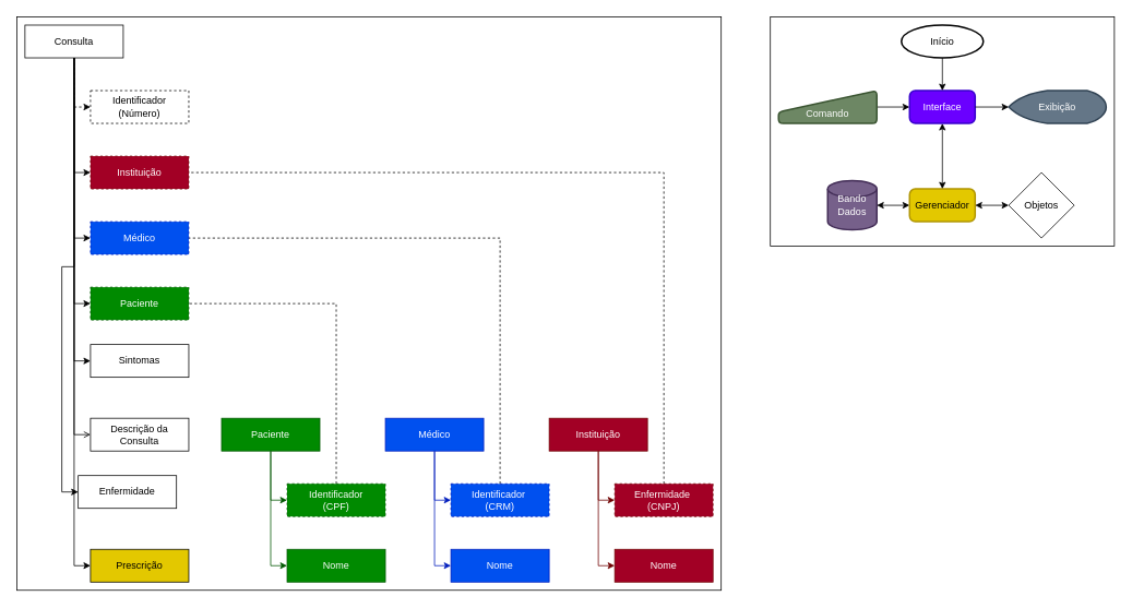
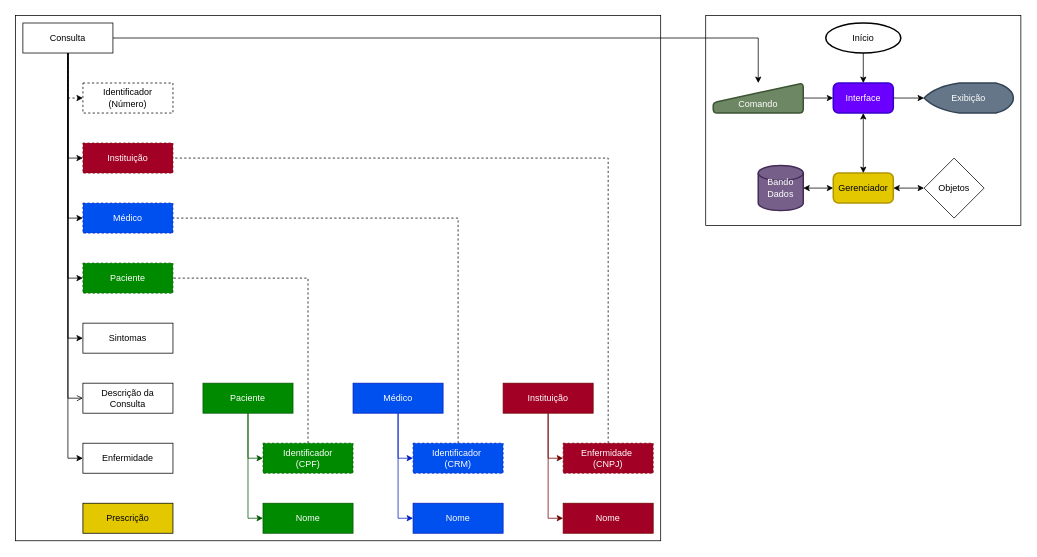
  <mxCell id="0" />
  <mxCell id="1" parent="0" />
  <mxCell id="2" value="" style="group" vertex="1" connectable="0" parent="1"><mxGeometry x="940" y="20" width="420" height="280" as="geometry" /></mxCell>
  <mxCell id="3" value="" style="rounded=0;whiteSpace=wrap;html=1;fillColor=none;" vertex="1" parent="2"><mxGeometry width="420" height="280" as="geometry" /></mxCell>
  <mxCell id="4" value="Objetos" style="rhombus;whiteSpace=wrap;html=1;" vertex="1" parent="2"><mxGeometry x="291" y="190" width="80" height="80" as="geometry" /></mxCell>
  <mxCell id="5" style="edgeStyle=orthogonalEdgeStyle;rounded=0;orthogonalLoop=1;jettySize=auto;html=1;entryX=0;entryY=0.5;entryDx=0;entryDy=0;startArrow=classic;startFill=1;" edge="1" parent="2" source="6" target="8"><mxGeometry relative="1" as="geometry" /></mxCell>
  <mxCell id="6" value="Bando&lt;div&gt;Dados&lt;/div&gt;" style="strokeWidth=2;html=1;shape=mxgraph.flowchart.database;whiteSpace=wrap;fillColor=#76608a;fontColor=#ffffff;strokeColor=#432D57;" vertex="1" parent="2"><mxGeometry x="70" y="200" width="60" height="60" as="geometry" /></mxCell>
  <mxCell id="7" style="edgeStyle=orthogonalEdgeStyle;rounded=0;orthogonalLoop=1;jettySize=auto;html=1;entryX=0;entryY=0.5;entryDx=0;entryDy=0;endArrow=classic;endFill=1;startArrow=classic;startFill=1;" edge="1" parent="2" source="8" target="4"><mxGeometry relative="1" as="geometry" /></mxCell>
  <mxCell id="8" value="Gerenciador" style="rounded=1;whiteSpace=wrap;html=1;absoluteArcSize=1;arcSize=14;strokeWidth=2;fillColor=#e3c800;fontColor=#000000;strokeColor=#B09500;" vertex="1" parent="2"><mxGeometry x="170" y="210" width="80" height="40" as="geometry" /></mxCell>
  <mxCell id="9" style="edgeStyle=orthogonalEdgeStyle;rounded=0;orthogonalLoop=1;jettySize=auto;html=1;entryX=0;entryY=0.5;entryDx=0;entryDy=0;" edge="1" parent="2" source="10" target="12"><mxGeometry relative="1" as="geometry" /></mxCell>
  <mxCell id="10" value="&lt;div&gt;&lt;br&gt;&lt;/div&gt;Comando" style="html=1;strokeWidth=2;shape=manualInput;whiteSpace=wrap;rounded=1;size=26;arcSize=11;fillColor=#6d8764;fontColor=#ffffff;strokeColor=#3A5431;" vertex="1" parent="2"><mxGeometry x="10" y="90" width="120" height="40" as="geometry" /></mxCell>
  <mxCell id="11" style="edgeStyle=orthogonalEdgeStyle;rounded=0;orthogonalLoop=1;jettySize=auto;html=1;entryX=0.5;entryY=0;entryDx=0;entryDy=0;startArrow=classic;startFill=1;" edge="1" parent="2" source="12" target="8"><mxGeometry relative="1" as="geometry" /></mxCell>
  <mxCell id="12" value="Interface" style="rounded=1;whiteSpace=wrap;html=1;absoluteArcSize=1;arcSize=14;strokeWidth=2;fillColor=#6a00ff;fontColor=#ffffff;strokeColor=#3700CC;" vertex="1" parent="2"><mxGeometry x="170" y="90" width="80" height="40" as="geometry" /></mxCell>
  <mxCell id="13" value="Exibição" style="strokeWidth=2;html=1;shape=mxgraph.flowchart.display;whiteSpace=wrap;fillColor=#647687;fontColor=#ffffff;strokeColor=#314354;" vertex="1" parent="2"><mxGeometry x="291" y="90" width="119" height="40" as="geometry" /></mxCell>
  <mxCell id="14" style="edgeStyle=orthogonalEdgeStyle;rounded=0;orthogonalLoop=1;jettySize=auto;html=1;entryX=0.5;entryY=0;entryDx=0;entryDy=0;" edge="1" parent="2" source="15" target="12"><mxGeometry relative="1" as="geometry" /></mxCell>
  <mxCell id="15" value="Início" style="strokeWidth=2;html=1;shape=mxgraph.flowchart.start_1;whiteSpace=wrap;" vertex="1" parent="2"><mxGeometry x="160" y="10" width="100" height="40" as="geometry" /></mxCell>
  <mxCell id="16" style="edgeStyle=orthogonalEdgeStyle;rounded=0;orthogonalLoop=1;jettySize=auto;html=1;entryX=0;entryY=0.5;entryDx=0;entryDy=0;entryPerimeter=0;" edge="1" parent="2" source="12" target="13"><mxGeometry relative="1" as="geometry" /></mxCell>
  <mxCell id="17" value="" style="group" vertex="1" connectable="0" parent="1"><mxGeometry x="20" y="20" width="860" height="700" as="geometry" /></mxCell>
  <mxCell id="18" value="" style="rounded=0;whiteSpace=wrap;html=1;fillColor=none;" vertex="1" parent="17"><mxGeometry width="860" height="700" as="geometry" /></mxCell>
  <mxCell id="19" style="edgeStyle=orthogonalEdgeStyle;rounded=0;orthogonalLoop=1;jettySize=auto;html=1;entryX=0;entryY=0.5;entryDx=0;entryDy=0;fillColor=#a20025;strokeColor=#6F0000;" parent="17" source="21" target="22" edge="1"><mxGeometry relative="1" as="geometry" /></mxCell>
  <mxCell id="20" style="edgeStyle=orthogonalEdgeStyle;rounded=0;orthogonalLoop=1;jettySize=auto;html=1;entryX=0;entryY=0.5;entryDx=0;entryDy=0;fillColor=#a20025;strokeColor=#6F0000;" parent="17" source="21" target="24" edge="1"><mxGeometry relative="1" as="geometry" /></mxCell>
  <mxCell id="21" value="Instituição" style="rounded=0;whiteSpace=wrap;html=1;fillColor=#a20025;fontColor=#ffffff;strokeColor=#6F0000;" parent="17" vertex="1"><mxGeometry x="650" y="490" width="120" height="40" as="geometry" /></mxCell>
  <mxCell id="22" value="Nome" style="rounded=0;whiteSpace=wrap;html=1;fillColor=#a20025;fontColor=#ffffff;strokeColor=#6F0000;" parent="17" vertex="1"><mxGeometry x="730" y="650" width="120" height="40" as="geometry" /></mxCell>
  <mxCell id="23" style="edgeStyle=orthogonalEdgeStyle;rounded=0;orthogonalLoop=1;jettySize=auto;html=1;entryX=1;entryY=0.5;entryDx=0;entryDy=0;exitX=0.5;exitY=0;exitDx=0;exitDy=0;dashed=1;endArrow=none;endFill=0;" edge="1" parent="17" source="24" target="53"><mxGeometry relative="1" as="geometry" /></mxCell>
  <mxCell id="24" value="Enfermidade&amp;nbsp;&lt;div&gt;(CNPJ)&lt;/div&gt;" style="rounded=0;whiteSpace=wrap;html=1;dashed=1;fillColor=#a20025;fontColor=#ffffff;strokeColor=#6F0000;" parent="17" vertex="1"><mxGeometry x="730" y="570" width="120" height="40" as="geometry" /></mxCell>
  <mxCell id="25" style="edgeStyle=orthogonalEdgeStyle;rounded=0;orthogonalLoop=1;jettySize=auto;html=1;entryX=0;entryY=0.5;entryDx=0;entryDy=0;fillColor=#0050ef;strokeColor=#001DBC;" parent="17" source="27" target="28" edge="1"><mxGeometry relative="1" as="geometry" /></mxCell>
  <mxCell id="26" style="edgeStyle=orthogonalEdgeStyle;rounded=0;orthogonalLoop=1;jettySize=auto;html=1;entryX=0;entryY=0.5;entryDx=0;entryDy=0;fillColor=#0050ef;strokeColor=#001DBC;" parent="17" source="27" target="36" edge="1"><mxGeometry relative="1" as="geometry" /></mxCell>
  <mxCell id="27" value="Médico" style="rounded=0;whiteSpace=wrap;html=1;fillColor=#0050ef;fontColor=#ffffff;strokeColor=#001DBC;" parent="17" vertex="1"><mxGeometry x="450" y="490" width="120" height="40" as="geometry" /></mxCell>
  <mxCell id="28" value="Nome" style="rounded=0;whiteSpace=wrap;html=1;fillColor=#0050ef;fontColor=#ffffff;strokeColor=#001DBC;" parent="17" vertex="1"><mxGeometry x="530" y="650" width="120" height="40" as="geometry" /></mxCell>
  <mxCell id="29" style="edgeStyle=orthogonalEdgeStyle;rounded=0;orthogonalLoop=1;jettySize=auto;html=1;entryX=0;entryY=0.5;entryDx=0;entryDy=0;fillColor=#008a00;strokeColor=#005700;" parent="17" source="31" target="32" edge="1"><mxGeometry relative="1" as="geometry" /></mxCell>
  <mxCell id="30" style="edgeStyle=orthogonalEdgeStyle;rounded=0;orthogonalLoop=1;jettySize=auto;html=1;entryX=0;entryY=0.5;entryDx=0;entryDy=0;fillColor=#008a00;strokeColor=#005700;" parent="17" source="31" target="34" edge="1"><mxGeometry relative="1" as="geometry" /></mxCell>
  <mxCell id="31" value="Paciente" style="rounded=0;whiteSpace=wrap;html=1;fillColor=#008a00;fontColor=#ffffff;strokeColor=#005700;" parent="17" vertex="1"><mxGeometry x="250" y="490" width="120" height="40" as="geometry" /></mxCell>
  <mxCell id="32" value="Nome" style="rounded=0;whiteSpace=wrap;html=1;fillColor=#008a00;fontColor=#ffffff;strokeColor=#005700;" parent="17" vertex="1"><mxGeometry x="330" y="650" width="120" height="40" as="geometry" /></mxCell>
  <mxCell id="33" style="edgeStyle=orthogonalEdgeStyle;rounded=0;orthogonalLoop=1;jettySize=auto;html=1;entryX=1;entryY=0.5;entryDx=0;entryDy=0;exitX=0.5;exitY=0;exitDx=0;exitDy=0;dashed=1;endArrow=none;endFill=0;" edge="1" parent="17" source="34" target="46"><mxGeometry relative="1" as="geometry" /></mxCell>
  <mxCell id="34" value="Identificador&lt;div&gt;(CPF)&lt;/div&gt;" style="rounded=0;whiteSpace=wrap;html=1;dashed=1;fillColor=#008a00;fontColor=#ffffff;strokeColor=#005700;" parent="17" vertex="1"><mxGeometry x="330" y="570" width="120" height="40" as="geometry" /></mxCell>
  <mxCell id="35" style="edgeStyle=orthogonalEdgeStyle;rounded=0;orthogonalLoop=1;jettySize=auto;html=1;entryX=1;entryY=0.5;entryDx=0;entryDy=0;exitX=0.5;exitY=0;exitDx=0;exitDy=0;dashed=1;endArrow=none;endFill=0;" edge="1" parent="17" source="36" target="47"><mxGeometry relative="1" as="geometry" /></mxCell>
  <mxCell id="36" value="Identificador&amp;nbsp;&lt;div&gt;(CRM)&lt;/div&gt;" style="rounded=0;whiteSpace=wrap;html=1;dashed=1;fillColor=#0050ef;fontColor=#ffffff;strokeColor=#001DBC;" parent="17" vertex="1"><mxGeometry x="530" y="570" width="120" height="40" as="geometry" /></mxCell>
  <mxCell id="37" style="edgeStyle=orthogonalEdgeStyle;rounded=0;orthogonalLoop=1;jettySize=auto;html=1;entryX=0;entryY=0.5;entryDx=0;entryDy=0;" parent="17" source="45" target="47" edge="1"><mxGeometry relative="1" as="geometry" /></mxCell>
  <mxCell id="38" style="edgeStyle=orthogonalEdgeStyle;rounded=0;orthogonalLoop=1;jettySize=auto;html=1;entryX=0;entryY=0.5;entryDx=0;entryDy=0;" parent="17" source="45" target="46" edge="1"><mxGeometry relative="1" as="geometry" /></mxCell>
  <mxCell id="39" style="edgeStyle=orthogonalEdgeStyle;rounded=0;orthogonalLoop=1;jettySize=auto;html=1;entryX=0;entryY=0.5;entryDx=0;entryDy=0;dashed=1;" parent="17" source="45" target="52" edge="1"><mxGeometry relative="1" as="geometry" /></mxCell>
  <mxCell id="40" style="edgeStyle=orthogonalEdgeStyle;rounded=0;orthogonalLoop=1;jettySize=auto;html=1;entryX=0;entryY=0.5;entryDx=0;entryDy=0;" parent="17" source="45" target="53" edge="1"><mxGeometry relative="1" as="geometry" /></mxCell>
  <mxCell id="41" style="edgeStyle=orthogonalEdgeStyle;rounded=0;orthogonalLoop=1;jettySize=auto;html=1;entryX=0;entryY=0.5;entryDx=0;entryDy=0;" edge="1" parent="17" source="45" target="48"><mxGeometry relative="1" as="geometry" /></mxCell>
  <mxCell id="42" style="edgeStyle=orthogonalEdgeStyle;rounded=0;orthogonalLoop=1;jettySize=auto;html=1;entryX=0;entryY=0.5;entryDx=0;entryDy=0;endArrow=open;" edge="1" parent="17" source="45" target="50"><mxGeometry relative="1" as="geometry" /></mxCell>
  <mxCell id="43" style="edgeStyle=orthogonalEdgeStyle;rounded=0;orthogonalLoop=1;jettySize=auto;html=1;entryX=0;entryY=0.5;entryDx=0;entryDy=0;" edge="1" parent="17" source="45" target="49"><mxGeometry relative="1" as="geometry" /></mxCell>
- <mxCell id="44" style="edgeStyle=orthogonalEdgeStyle;rounded=0;orthogonalLoop=1;jettySize=auto;html=1;entryX=0;entryY=0.5;entryDx=0;entryDy=0;" edge="1" parent="17" source="45" target="51"><mxGeometry relative="1" as="geometry" /></mxCell>
+ <mxCell id="44" style="edgeStyle=orthogonalEdgeStyle;rounded=0;orthogonalLoop=1;jettySize=auto;html=1;" edge="1" parent="17" source="45" target="10"><mxGeometry relative="1" as="geometry" /></mxCell>
  <mxCell id="45" value="Consulta" style="rounded=0;whiteSpace=wrap;html=1;" parent="17" vertex="1"><mxGeometry x="10" y="10" width="120" height="40" as="geometry" /></mxCell>
  <mxCell id="46" value="Paciente" style="rounded=0;whiteSpace=wrap;html=1;dashed=1;fillColor=#008a00;fontColor=#ffffff;strokeColor=#005700;" parent="17" vertex="1"><mxGeometry x="90" y="330" width="120" height="40" as="geometry" /></mxCell>
  <mxCell id="47" value="Médico" style="rounded=0;whiteSpace=wrap;html=1;dashed=1;fillColor=#0050ef;fontColor=#ffffff;strokeColor=#001DBC;" parent="17" vertex="1"><mxGeometry x="90" y="250" width="120" height="40" as="geometry" /></mxCell>
- <mxCell id="48" value="Sintomas" style="rounded=0;whiteSpace=wrap;html=1;" parent="17" vertex="1"><mxGeometry x="90" y="400" width="120" height="40" as="geometry" /></mxCell>
- <mxCell id="49" value="Enfermidade" style="rounded=0;whiteSpace=wrap;html=1;" parent="17" vertex="1"><mxGeometry x="75" y="560" width="120" height="40" as="geometry" /></mxCell>
+ <mxCell id="48" value="Sintomas" style="rounded=0;whiteSpace=wrap;html=1;" parent="17" vertex="1"><mxGeometry x="90" y="410" width="120" height="40" as="geometry" /></mxCell>
+ <mxCell id="49" value="Enfermidade" style="rounded=0;whiteSpace=wrap;html=1;" parent="17" vertex="1"><mxGeometry x="90" y="570" width="120" height="40" as="geometry" /></mxCell>
  <mxCell id="50" value="Descrição da Consulta" style="rounded=0;whiteSpace=wrap;html=1;" parent="17" vertex="1"><mxGeometry x="90" y="490" width="120" height="40" as="geometry" /></mxCell>
  <mxCell id="51" value="Prescrição" style="rounded=0;whiteSpace=wrap;html=1;fillColor=#e3c800;" parent="17" vertex="1"><mxGeometry x="90" y="650" width="120" height="40" as="geometry" /></mxCell>
  <mxCell id="52" value="Identificador&lt;div&gt;(Número)&lt;/div&gt;" style="rounded=0;whiteSpace=wrap;html=1;dashed=1;" parent="17" vertex="1"><mxGeometry x="90" y="90" width="120" height="40" as="geometry" /></mxCell>
  <mxCell id="53" value="Instituição" style="rounded=0;whiteSpace=wrap;html=1;dashed=1;fillColor=#a20025;fontColor=#ffffff;strokeColor=#6F0000;" parent="17" vertex="1"><mxGeometry x="90" y="170" width="120" height="40" as="geometry" /></mxCell>
